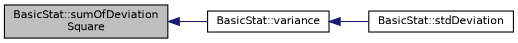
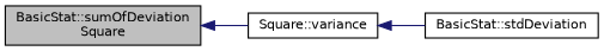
  digraph {
    rankdir=LR
    node [color=black fillcolor=white fontname=Helvetica fontsize=10 shape=record style=filled]
    edge [color=midnightblue dir=back fontname=Helvetica fontsize=10 labelfontname=Helvetica labelfontsize=10 style=solid]
    n1 [fillcolor=grey75 fontcolor=black height=0.2 label="BasicStat::sumOfDeviation\lSquare" width=0.4]
-   n2 [height=0.2 label="BasicStat::variance" width=0.4]
+   n2 [height=0.2 label="Square::variance" width=0.4]
    n3 [height=0.2 label="BasicStat::stdDeviation" width=0.4]
    n1 -> n2
    n2 -> n3
  }
